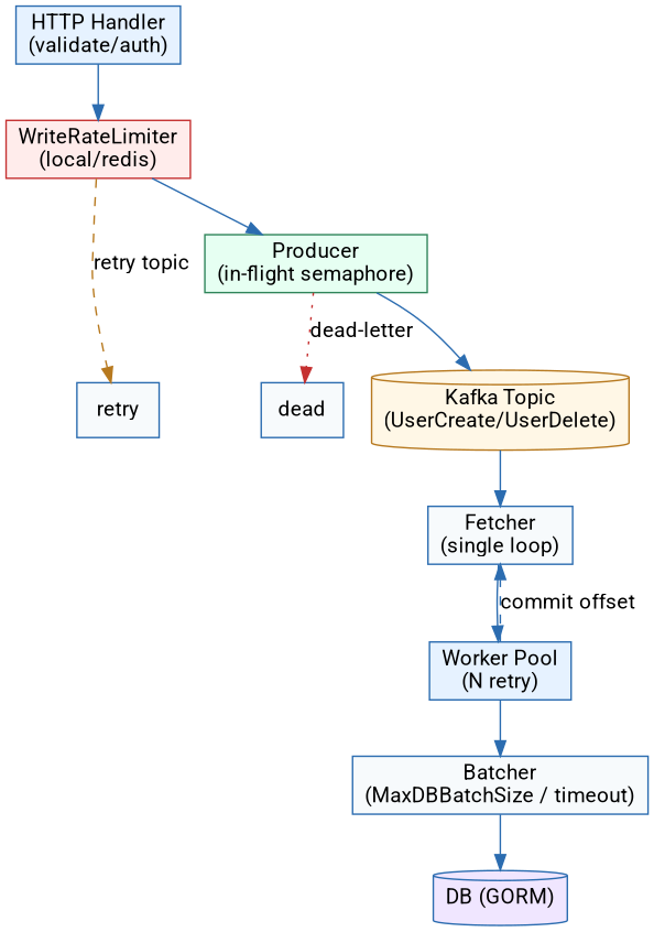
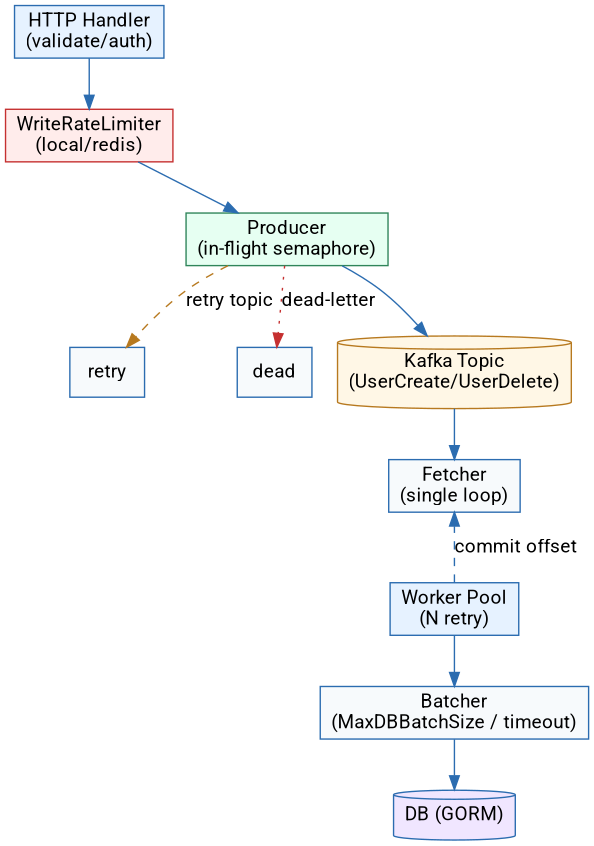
  digraph {
    fontname=Roboto
    rankdir=TB
    node [color="#2B6CB0" fillcolor="#F7FAFC" fontname=Roboto shape=box style=filled]
    edge [color="#2B6CB0" fontname=Roboto]
    n1 [fillcolor="#E6F2FF" label="HTTP Handler\n(validate/auth)"]
    n2 [color="#C53030" fillcolor="#FFECEB" label="WriteRateLimiter\n(local/redis)"]
    n3 [color="#2F855A" fillcolor="#E6FFF2" label="Producer\n(in-flight semaphore)"]
    n4 [color="#B7791F" fillcolor="#FFF7E6" label="Kafka Topic\n(UserCreate/UserDelete)" shape=cylinder]
    retry
    dead
    n7 [label="Fetcher\n(single loop)"]
    n8 [fillcolor="#E6F2FF" label="Worker Pool\n(N retry)"]
    n9 [label="Batcher\n(MaxDBBatchSize / timeout)"]
    n10 [fillcolor="#F0E6FF" label="DB (GORM)" shape=cylinder]
    n1 -> n2
    n2 -> n3
    n3 -> n4
-   n2 -> retry [color="#B7791F" label="retry topic" style=dashed]
+   n3 -> retry [color="#B7791F" label="retry topic" style=dashed]
    n3 -> dead [color="#C53030" label="dead-letter" style=dotted]
    n4 -> n7
-   n7 -> n8
    n8 -> n7 [label="commit offset" style=dashed]
    n8 -> n9
    n9 -> n10
  }
